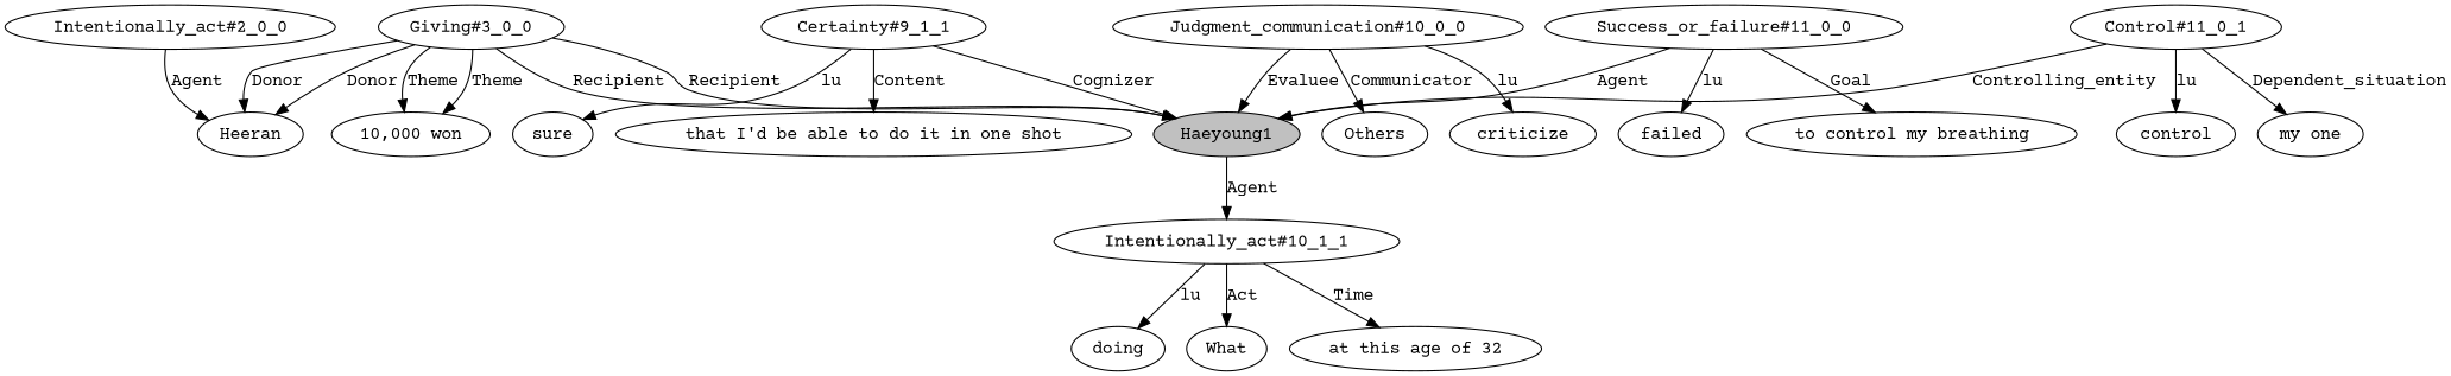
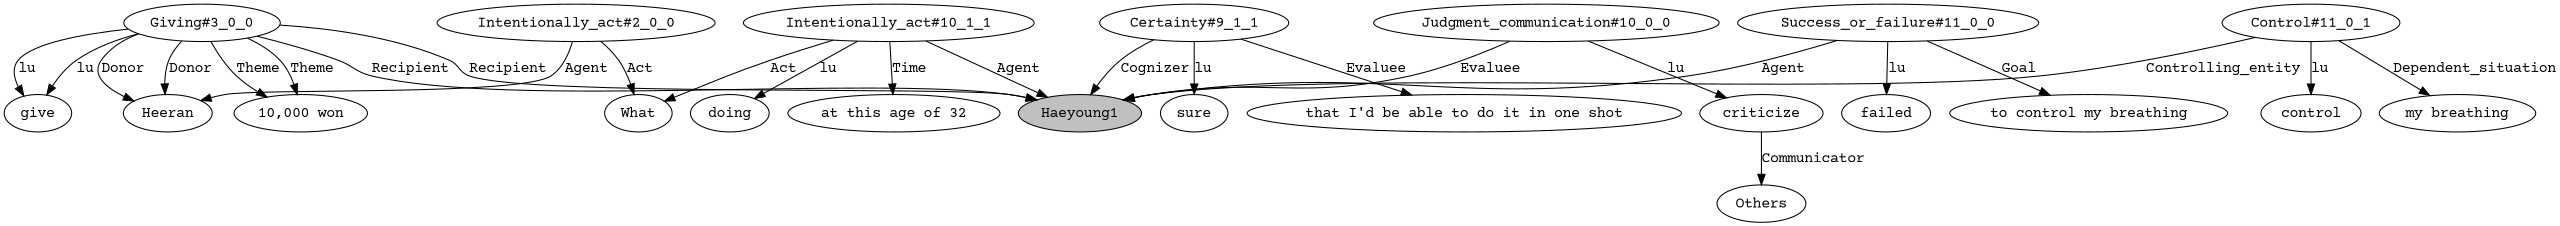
  digraph {
    fontname="Courier Prime"
    node [fontname="Courier Prime"]
    edge [fontname="Courier Prime"]
    n1 [fillcolor=gray label=Haeyoung1 style=filled]
    n2 [label="Giving#3_0_0"]
+   n3 [label=give]
    n4 [label=Heeran]
    n5 [label="10,000 won"]
    n6 [label="Certainty#9_1_1"]
    n7 [label=sure]
    n8 [label="that I'd be able to do it in one shot"]
    n9 [label="Judgment_communication#10_0_0"]
    n10 [label=criticize]
    n11 [label=Others]
    n12 [label="Intentionally_act#10_1_1"]
    n13 [label=doing]
    n14 [label=What]
    n15 [label="at this age of 32"]
    n16 [label="Success_or_failure#11_0_0"]
    n17 [label=failed]
    n18 [label="to control my breathing"]
    n19 [label="Control#11_0_1"]
    n20 [label=control]
-   n21 [label="my one"]
+   n21 [label="my breathing"]
    n22 [label="Intentionally_act#2_0_0"]
    n2 -> n1 [label=Recipient]
    n2 -> n1 [label=Recipient]
+   n2 -> n3 [label=lu]
+   n2 -> n3 [label=lu]
    n2 -> n4 [label=Donor]
    n2 -> n4 [label=Donor]
    n2 -> n5 [label=Theme]
    n2 -> n5 [label=Theme]
    n6 -> n1 [label=Cognizer]
    n6 -> n7 [label=lu]
-   n6 -> n8 [label=Content]
+   n6 -> n8 [label=Evaluee]
    n9 -> n1 [label=Evaluee]
    n9 -> n10 [label=lu]
-   n9 -> n11 [label=Communicator]
-   n1 -> n12 [label=Agent]
+   n10 -> n11 [label=Communicator]
+   n12 -> n1 [label=Agent]
    n12 -> n13 [label=lu]
    n12 -> n14 [label=Act]
    n12 -> n15 [label=Time]
    n16 -> n1 [label=Agent]
    n16 -> n17 [label=lu]
    n16 -> n18 [label=Goal]
    n19 -> n1 [label=Controlling_entity]
    n19 -> n20 [label=lu]
    n19 -> n21 [label=Dependent_situation]
    n22 -> n4 [label=Agent]
+   n22 -> n14 [label=Act]
  }
